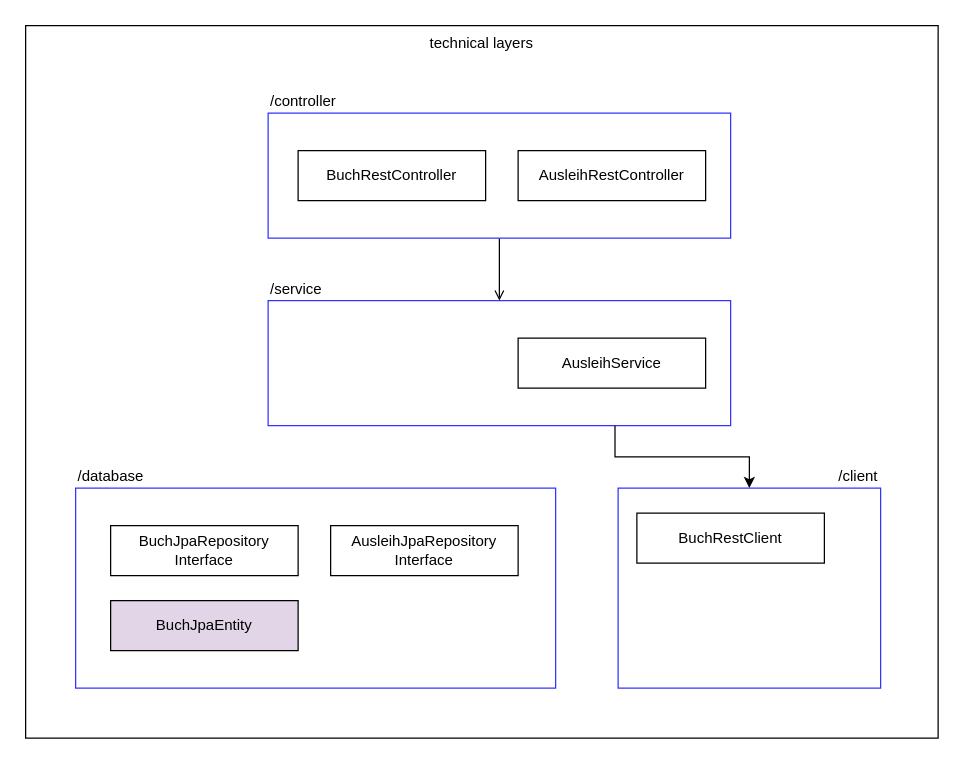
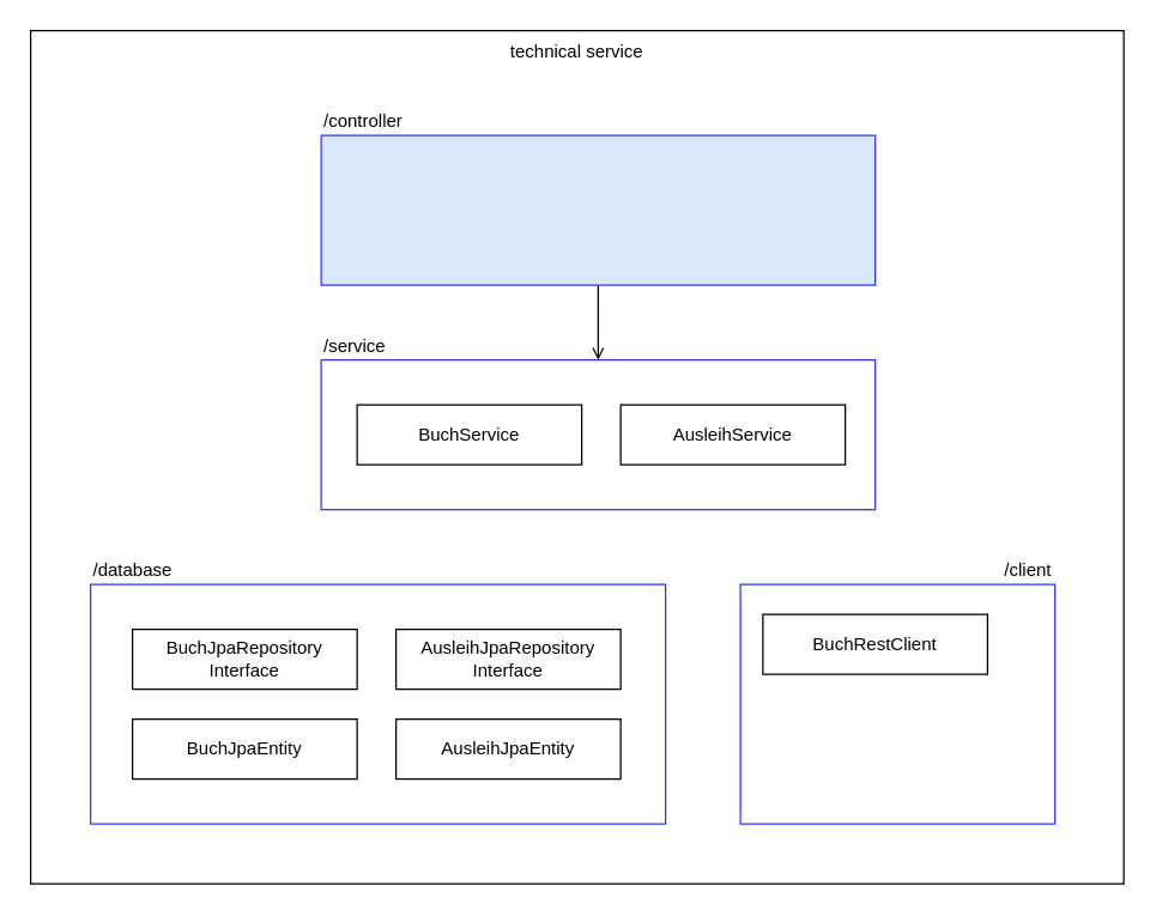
  <mxCell id="0" />
  <mxCell id="1" parent="0" />
- <mxCell id="2" value="technical layers" style="rounded=0;whiteSpace=wrap;html=1;labelPosition=center;verticalLabelPosition=middle;align=center;verticalAlign=top;" parent="1" vertex="1"><mxGeometry x="20" y="20" width="730" height="570" as="geometry" /></mxCell>
+ <mxCell id="2" value="technical service" style="rounded=0;whiteSpace=wrap;html=1;labelPosition=center;verticalLabelPosition=middle;align=center;verticalAlign=top;" parent="1" vertex="1"><mxGeometry x="20" y="20" width="730" height="570" as="geometry" /></mxCell>
  <mxCell id="3" value="/client" style="rounded=0;whiteSpace=wrap;html=1;labelPosition=center;verticalLabelPosition=top;align=right;verticalAlign=bottom;strokeColor=#3333FF;" parent="1" vertex="1"><mxGeometry x="494" y="390" width="210" height="160" as="geometry" /></mxCell>
  <mxCell id="4" style="edgeStyle=orthogonalEdgeStyle;rounded=0;orthogonalLoop=1;jettySize=auto;html=1;exitX=0.5;exitY=1;exitDx=0;exitDy=0;endArrow=open;" parent="1" source="5" target="6" edge="1"><mxGeometry relative="1" as="geometry" /></mxCell>
- <mxCell id="5" value="/controller" style="rounded=0;whiteSpace=wrap;html=1;labelPosition=center;verticalLabelPosition=top;align=left;verticalAlign=bottom;strokeColor=#3333FF;" parent="1" vertex="1"><mxGeometry x="214" y="90" width="370" height="100" as="geometry" /></mxCell>
+ <mxCell id="5" value="/controller" style="rounded=0;whiteSpace=wrap;html=1;labelPosition=center;verticalLabelPosition=top;align=left;verticalAlign=bottom;strokeColor=#3333FF;fillColor=#dae8fc;" parent="1" vertex="1"><mxGeometry x="214" y="90" width="370" height="100" as="geometry" /></mxCell>
  <mxCell id="6" value="/service" style="rounded=0;whiteSpace=wrap;html=1;labelPosition=center;verticalLabelPosition=top;align=left;verticalAlign=bottom;strokeColor=#3333FF;" parent="1" vertex="1"><mxGeometry x="214" y="240" width="370" height="100" as="geometry" /></mxCell>
  <mxCell id="7" value="/database" style="rounded=0;whiteSpace=wrap;html=1;labelPosition=center;verticalLabelPosition=top;align=left;verticalAlign=bottom;strokeColor=#3333FF;" parent="1" vertex="1"><mxGeometry x="60" y="390" width="384" height="160" as="geometry" /></mxCell>
- <mxCell id="8" value="AusleihRestController" style="rounded=0;whiteSpace=wrap;html=1;labelPosition=center;verticalLabelPosition=middle;align=center;verticalAlign=middle;" parent="1" vertex="1"><mxGeometry x="414" y="120" width="150" height="40" as="geometry" /></mxCell>
- <mxCell id="9" value="BuchRestController" style="rounded=0;whiteSpace=wrap;html=1;labelPosition=center;verticalLabelPosition=middle;align=center;verticalAlign=middle;" parent="1" vertex="1"><mxGeometry x="238" y="120" width="150" height="40" as="geometry" /></mxCell>
  <mxCell id="10" value="AusleihService" style="rounded=0;whiteSpace=wrap;html=1;labelPosition=center;verticalLabelPosition=middle;align=center;verticalAlign=middle;" parent="1" vertex="1"><mxGeometry x="414" y="270" width="150" height="40" as="geometry" /></mxCell>
+ <mxCell id="11" value="BuchService" style="rounded=0;whiteSpace=wrap;html=1;labelPosition=center;verticalLabelPosition=middle;align=center;verticalAlign=middle;" parent="1" vertex="1"><mxGeometry x="238" y="270" width="150" height="40" as="geometry" /></mxCell>
  <mxCell id="12" value="BuchJpaRepository&lt;div&gt;Interface&lt;/div&gt;" style="rounded=0;whiteSpace=wrap;html=1;labelPosition=center;verticalLabelPosition=middle;align=center;verticalAlign=middle;" parent="1" vertex="1"><mxGeometry x="88" y="420" width="150" height="40" as="geometry" /></mxCell>
- <mxCell id="13" value="BuchJpaEntity" style="rounded=0;whiteSpace=wrap;html=1;labelPosition=center;verticalLabelPosition=middle;align=center;verticalAlign=middle;fillColor=#e1d5e7;" parent="1" vertex="1"><mxGeometry x="88" y="480" width="150" height="40" as="geometry" /></mxCell>
+ <mxCell id="13" value="BuchJpaEntity" style="rounded=0;whiteSpace=wrap;html=1;labelPosition=center;verticalLabelPosition=middle;align=center;verticalAlign=middle;" parent="1" vertex="1"><mxGeometry x="88" y="480" width="150" height="40" as="geometry" /></mxCell>
  <mxCell id="14" value="AusleihJpaRepository&lt;div&gt;Interface&lt;/div&gt;" style="rounded=0;whiteSpace=wrap;html=1;labelPosition=center;verticalLabelPosition=middle;align=center;verticalAlign=middle;" parent="1" vertex="1"><mxGeometry x="264" y="420" width="150" height="40" as="geometry" /></mxCell>
+ <mxCell id="15" value="AusleihJpaEntity" style="rounded=0;whiteSpace=wrap;html=1;labelPosition=center;verticalLabelPosition=middle;align=center;verticalAlign=middle;" parent="1" vertex="1"><mxGeometry x="264" y="480" width="150" height="40" as="geometry" /></mxCell>
  <mxCell id="16" value="BuchRestClient" style="rounded=0;whiteSpace=wrap;html=1;labelPosition=center;verticalLabelPosition=middle;align=center;verticalAlign=middle;" parent="1" vertex="1"><mxGeometry x="509" y="410" width="150" height="40" as="geometry" /></mxCell>
- <mxCell id="17" style="edgeStyle=orthogonalEdgeStyle;rounded=0;orthogonalLoop=1;jettySize=auto;html=1;exitX=0.75;exitY=1;exitDx=0;exitDy=0;entryX=0.5;entryY=0;entryDx=0;entryDy=0;" parent="1" source="6" target="3" edge="1"><mxGeometry relative="1" as="geometry"><mxPoint x="615" y="393" as="targetPoint" /></mxGeometry></mxCell>
